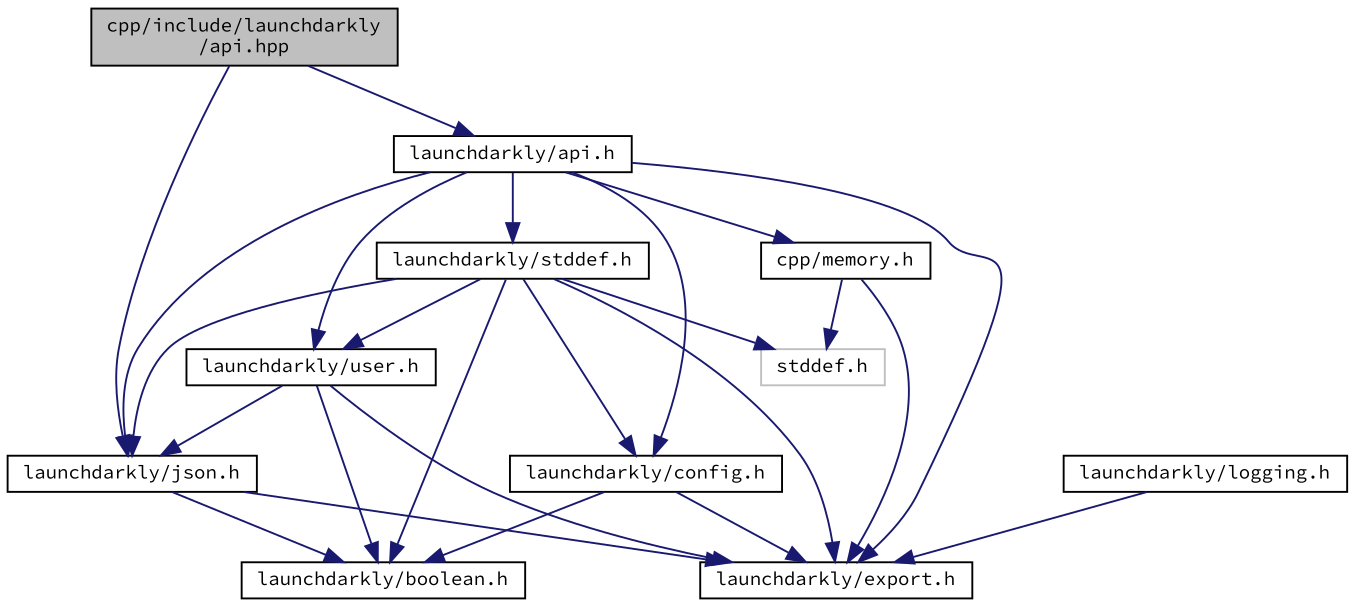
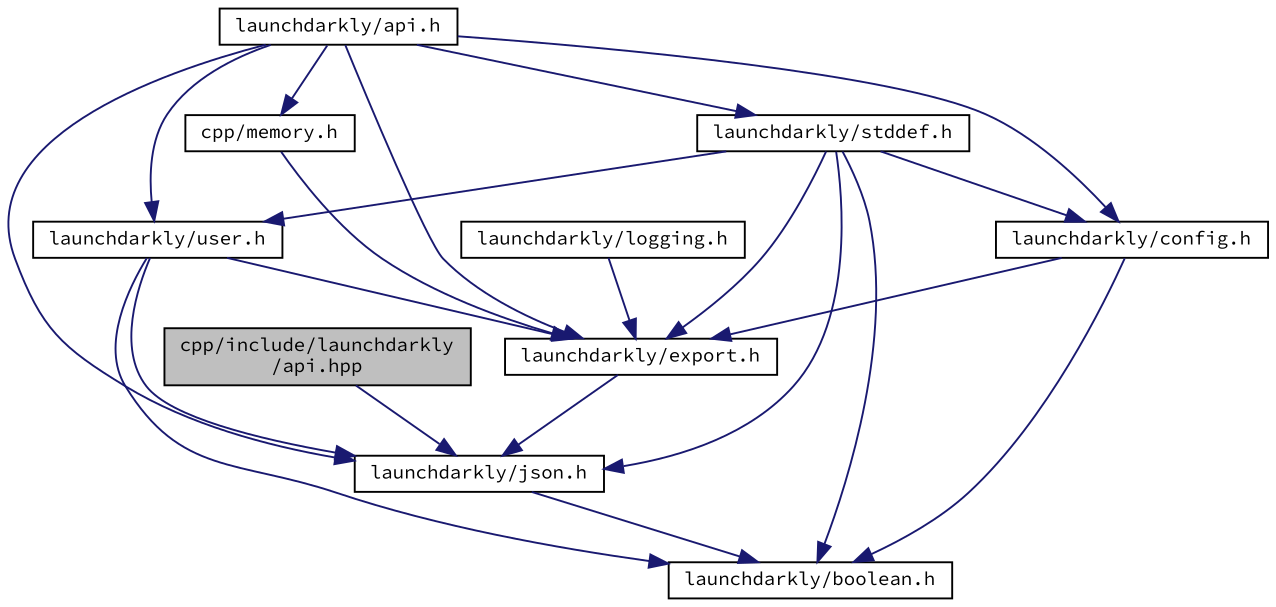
  digraph {
    fontname="Source Code Pro"
    node [color=black fillcolor=white fontname="Source Code Pro" fontsize=10 shape=record style=filled]
    edge [color=midnightblue fontname="Source Code Pro" fontsize=10 labelfontname=Helvetica labelfontsize=10 style=solid]
    n1 [fillcolor=grey75 fontcolor=black height=0.2 label="cpp/include/launchdarkly\l/api.hpp" width=0.4]
    n2 [height=0.2 label="launchdarkly/api.h" width=0.4]
    n3 [height=0.2 label="launchdarkly/json.h" width=0.4]
    n4 [height=0.2 label="launchdarkly/stddef.h" width=0.4]
    n5 [height=0.2 label="launchdarkly/config.h" width=0.4]
    n6 [height=0.2 label="launchdarkly/export.h" width=0.4]
    n7 [height=0.2 label="launchdarkly/user.h" width=0.4]
    n8 [height=0.2 label="cpp/memory.h" width=0.4]
-   n9 [color=grey75 height=0.2 label="stddef.h" width=0.4]
    n10 [height=0.2 label="launchdarkly/boolean.h" width=0.4]
    n11 [height=0.2 label="launchdarkly/logging.h" width=0.4]
-   n1 -> n2
    n1 -> n3
    n2 -> n3
    n2 -> n4
    n2 -> n5
    n2 -> n6
    n2 -> n7
    n2 -> n8
-   n3 -> n6
+   n6 -> n3
    n3 -> n10
    n4 -> n3
    n4 -> n5
    n4 -> n6
    n4 -> n7
-   n4 -> n9
    n4 -> n10
    n5 -> n6
    n5 -> n10
    n7 -> n3
    n7 -> n6
    n7 -> n10
    n8 -> n6
-   n8 -> n9
    n11 -> n6
  }
